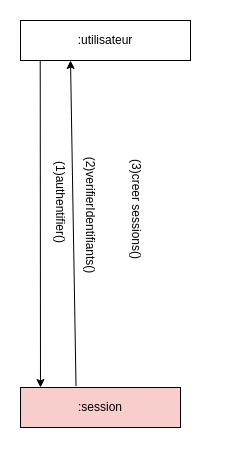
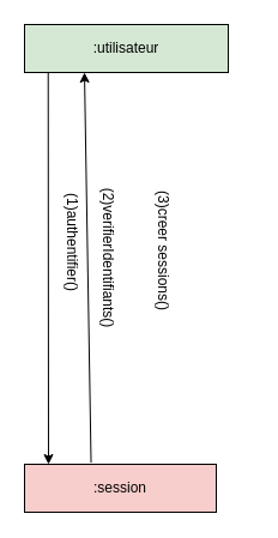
  <mxCell id="0" />
  <mxCell id="1" parent="0" />
- <mxCell id="2" value=":utilisateur" style="rounded=0;whiteSpace=wrap;html=1;" vertex="1" parent="1"><mxGeometry x="20" y="20" width="170" height="40" as="geometry" /></mxCell>
+ <mxCell id="2" value=":utilisateur" style="rounded=0;whiteSpace=wrap;html=1;fillColor=#d5e8d4;" vertex="1" parent="1"><mxGeometry x="20" y="20" width="170" height="40" as="geometry" /></mxCell>
  <mxCell id="3" value=":session" style="rounded=0;whiteSpace=wrap;html=1;fillColor=#f8cecc;" vertex="1" parent="1"><mxGeometry x="20" y="387" width="160" height="40" as="geometry" /></mxCell>
  <mxCell id="4" value="" style="endArrow=classic;html=1;rounded=0;exitX=0.116;exitY=1;exitDx=0;exitDy=0;exitPerimeter=0;" edge="1" parent="1" source="2"><mxGeometry width="50" height="50" relative="1" as="geometry"><mxPoint x="41.76" y="67.76" as="sourcePoint" /><mxPoint x="40" y="387" as="targetPoint" /></mxGeometry></mxCell>
  <mxCell id="5" value="(1)authentifier()" style="text;html=1;align=center;verticalAlign=middle;whiteSpace=wrap;rounded=0;rotation=90;" vertex="1" parent="1"><mxGeometry x="30" y="187" width="60" height="30" as="geometry" /></mxCell>
  <mxCell id="6" value="" style="endArrow=classic;html=1;rounded=0;exitX=0.347;exitY=-0.035;exitDx=0;exitDy=0;exitPerimeter=0;" edge="1" parent="1" source="3"><mxGeometry width="50" height="50" relative="1" as="geometry"><mxPoint x="77" y="380" as="sourcePoint" /><mxPoint x="70" y="60" as="targetPoint" /><Array as="points"><mxPoint x="70" y="60" /></Array></mxGeometry></mxCell>
  <mxCell id="7" value="(2)verifierIdentifiants()" style="text;html=1;align=center;verticalAlign=middle;whiteSpace=wrap;rounded=0;rotation=90;" vertex="1" parent="1"><mxGeometry x="60" y="200" width="60" height="30" as="geometry" /></mxCell>
  <mxCell id="8" value="(3)creer sessions()" style="text;whiteSpace=wrap;html=1;rotation=90;" vertex="1" parent="1"><mxGeometry x="50" y="217" width="160" height="40" as="geometry" /></mxCell>
